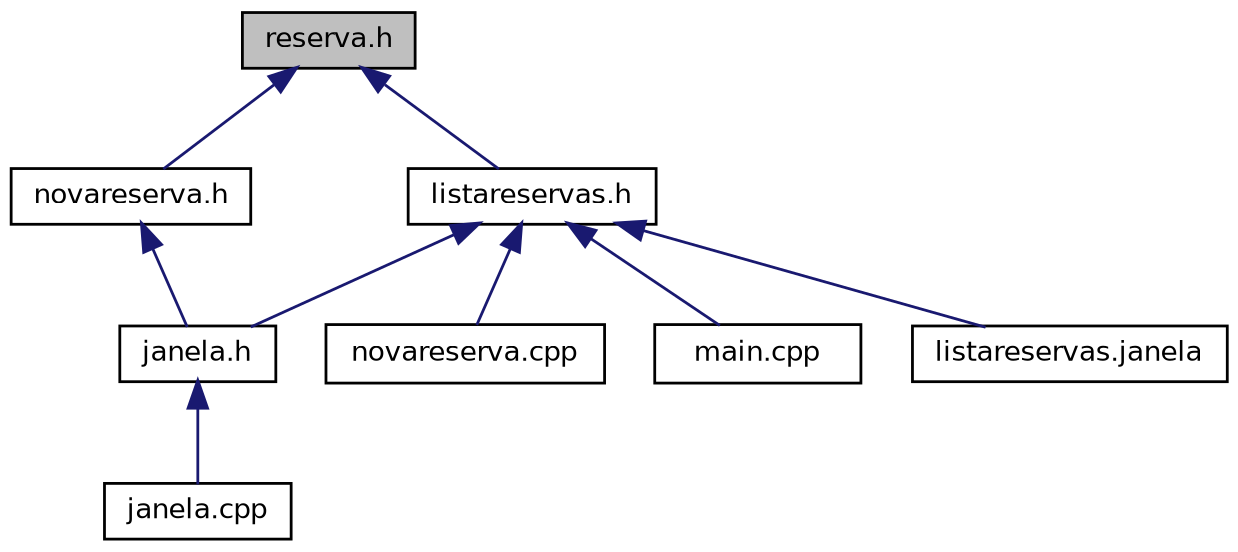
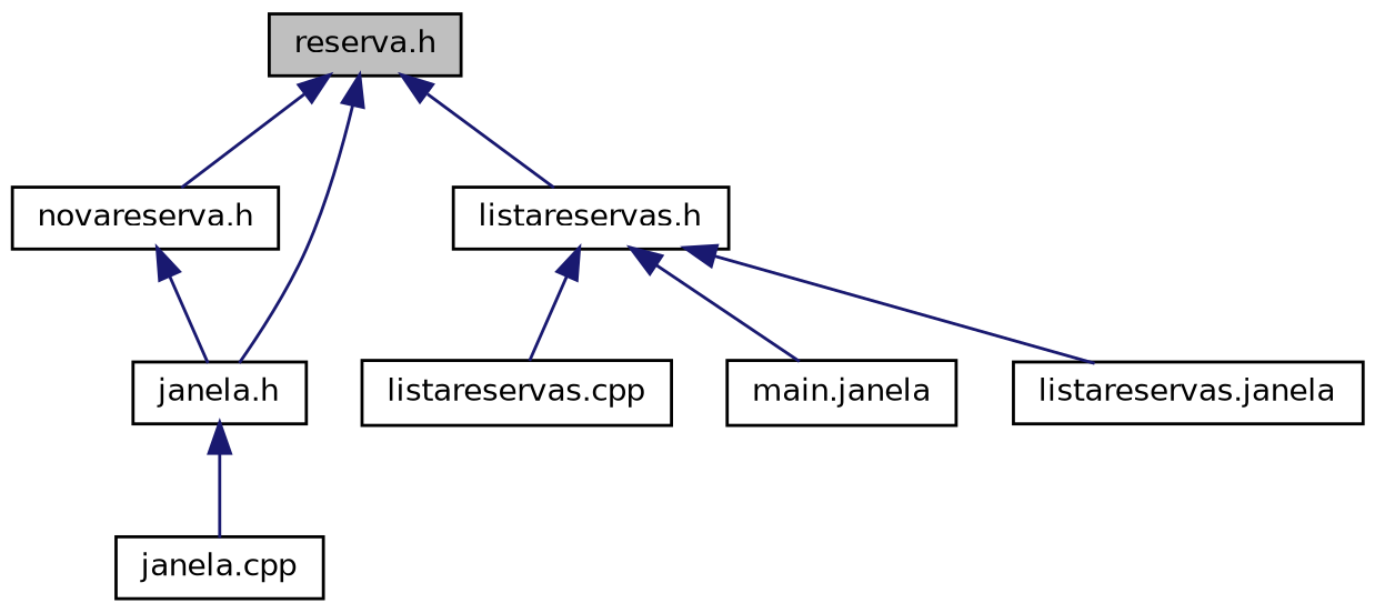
  digraph {
    fontname="DejaVu Sans"
    node [color=black fillcolor=white fontname="DejaVu Sans" fontsize=10 shape=record style=filled]
    edge [color=midnightblue dir=back fontname="DejaVu Sans" fontsize=10 labelfontname=Helvetica labelfontsize=10 style=solid]
    n1 [fillcolor=grey75 fontcolor=black height=0.2 label="reserva.h" width=0.4]
    n2 [height=0.2 label="novareserva.h" width=0.4]
    n3 [height=0.2 label="listareservas.h" width=0.4]
    n4 [height=0.2 label="janela.h" width=0.4]
-   n5 [height=0.2 label="novareserva.cpp" width=0.4]
-   n6 [height=0.2 label="main.cpp" width=0.4]
+   n5 [height=0.2 label="listareservas.cpp" width=0.4]
+   n6 [height=0.2 label="main.janela" width=0.4]
    n7 [height=0.2 label="listareservas.janela" width=0.4]
    n8 [height=0.2 label="janela.cpp" width=0.4]
    n1 -> n2
    n1 -> n3
    n2 -> n4
-   n3 -> n4
+   n1 -> n4
    n3 -> n5
    n3 -> n6
    n3 -> n7
    n4 -> n8
  }
